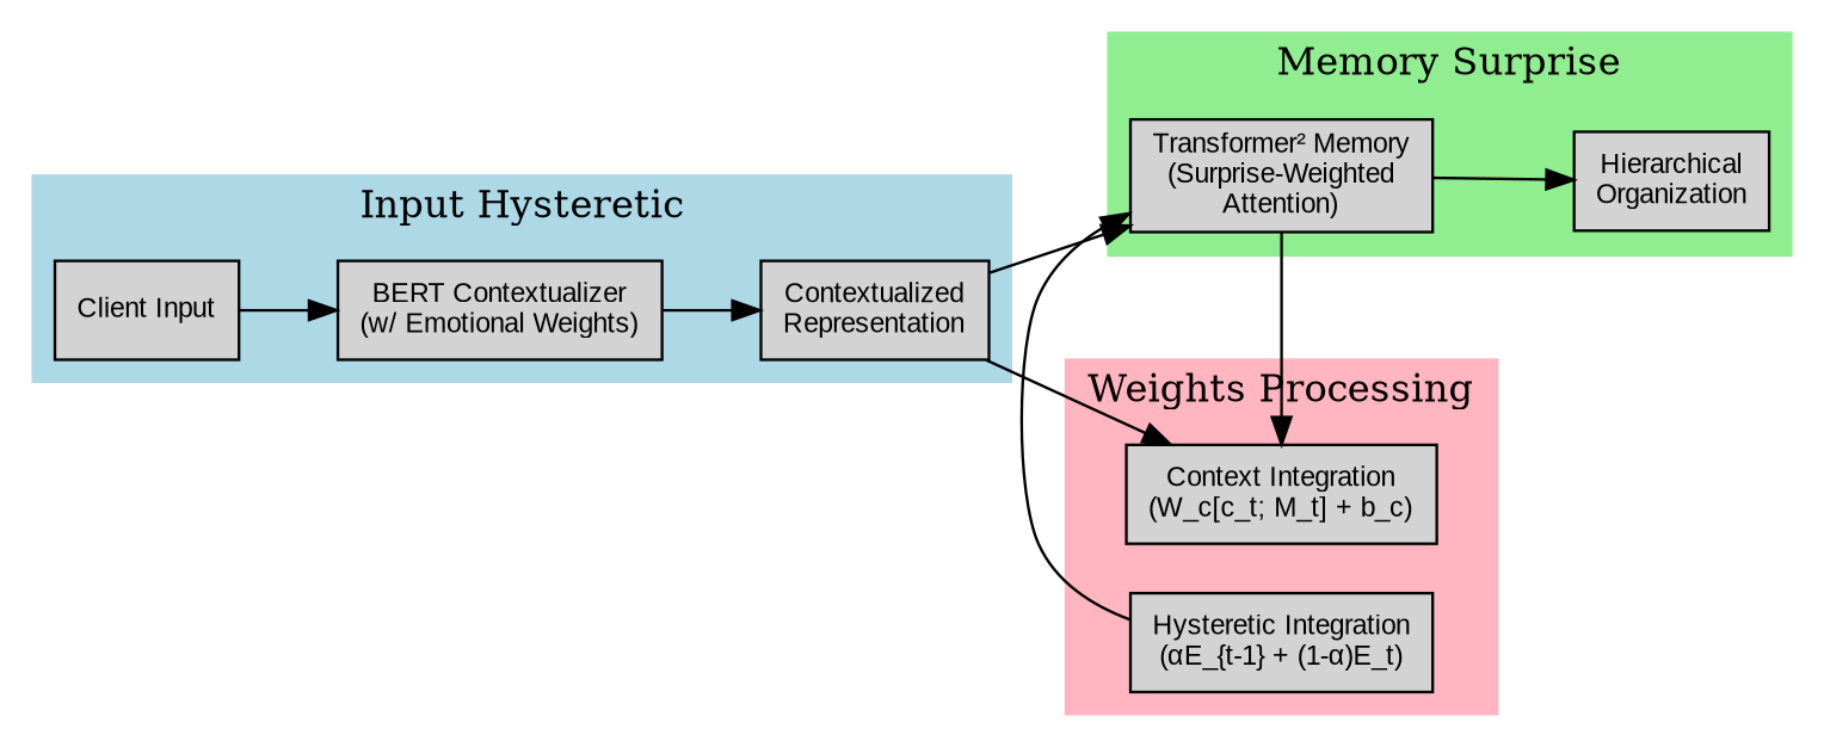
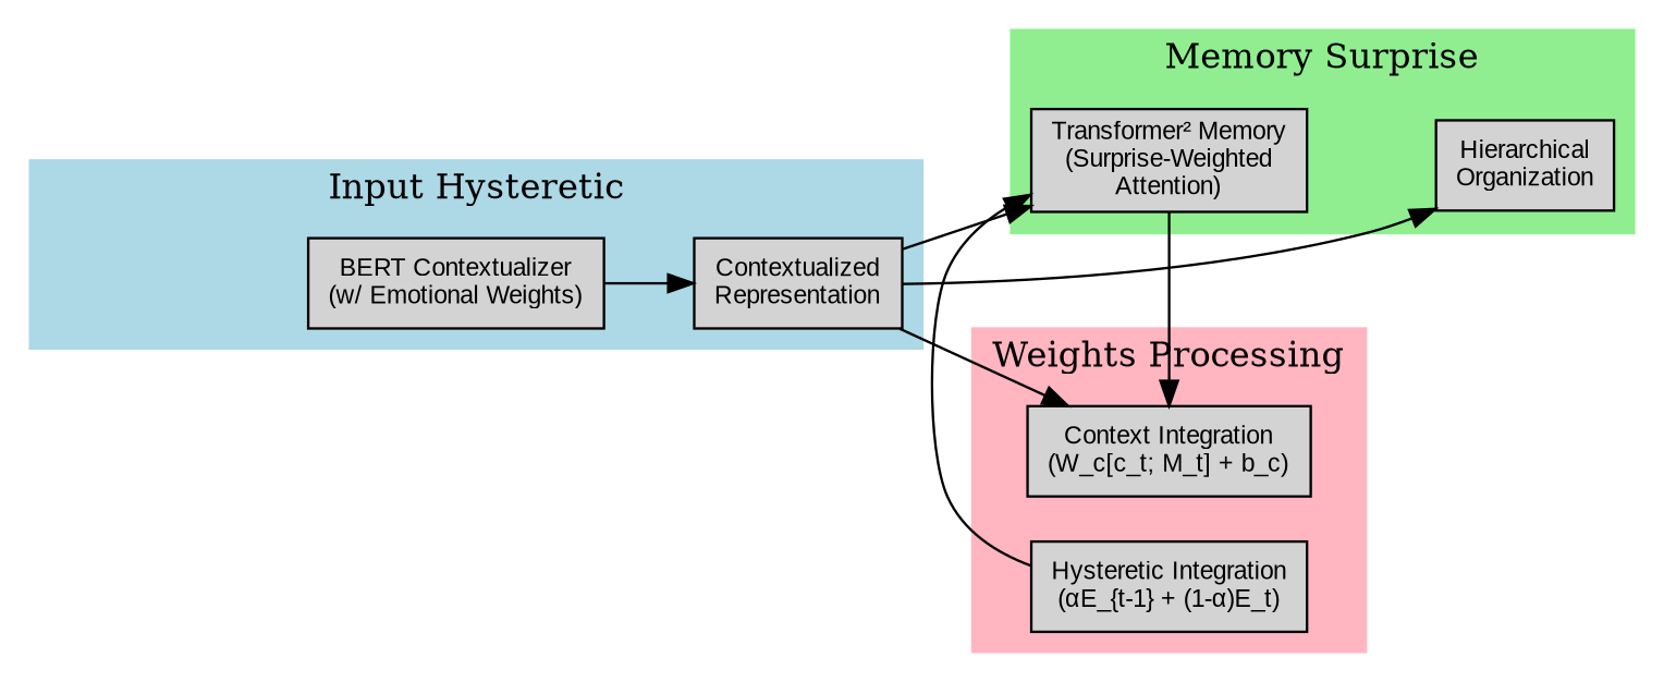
  digraph {
    rankdir=LR
    node [fontname=Arial fontsize=10 shape=box style=filled]
    edge [fontname=Arial fontsize=8]
-   n1 [label="Client Input"]
    n2 [label="BERT Contextualizer\n(w/ Emotional Weights)"]
    n3 [label="Contextualized\nRepresentation"]
    n4 [label="Transformer² Memory\n(Surprise-Weighted\nAttention)"]
    n5 [label="Hierarchical\nOrganization"]
    n6 [label="Context Integration\n(W_c[c_t; M_t] + b_c)"]
    n7 [label="Hysteretic Integration\n(αE_{t-1} + (1-α)E_t)"]
    subgraph cluster_1 {
      color=lightblue
      label="Input Hysteretic"
      style=filled
-     n1
      n2
      n3
    }
    subgraph cluster_2 {
      color=lightgreen
      label="Memory Surprise"
      style=filled
      n4
      n5
    }
    subgraph cluster_3 {
      color=lightpink
      label="Weights Processing"
      style=filled
      n6
      n7
    }
-   n1 -> n2
    n2 -> n3
    n3 -> n4
    n3 -> n6
-   n4 -> n5
+   n3 -> n5
    n4 -> n6
    n7 -> n4
  }
